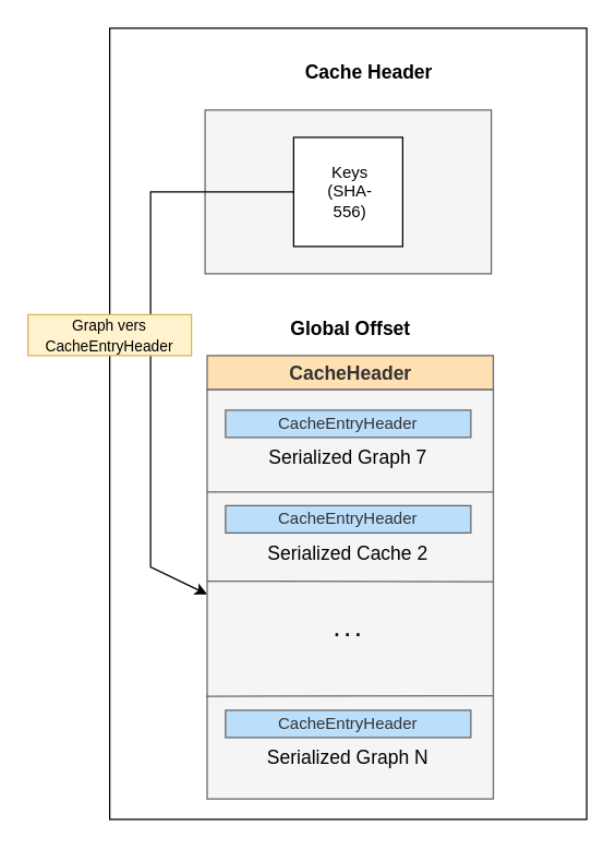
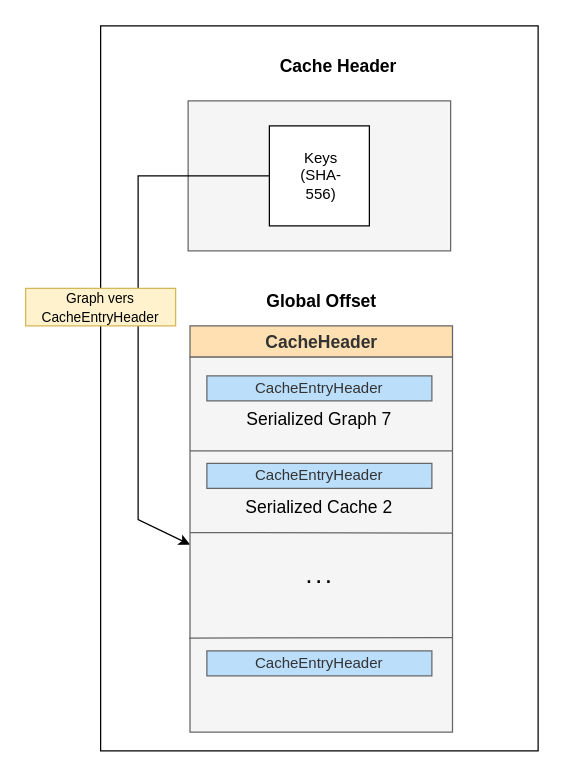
  <mxCell id="0" />
  <mxCell id="1" parent="0" />
  <mxCell id="2" value="" style="rounded=0;whiteSpace=wrap;html=1;" parent="1" vertex="1"><mxGeometry x="80" y="20" width="350" height="580" as="geometry" /></mxCell>
  <mxCell id="3" value="" style="rounded=0;whiteSpace=wrap;html=1;fillColor=#f5f5f5;fontColor=#333333;strokeColor=#666666;" parent="1" vertex="1"><mxGeometry x="150" y="80" width="210" height="120" as="geometry" /></mxCell>
  <mxCell id="4" value="&lt;b&gt;&lt;font style=&quot;font-size: 14px;&quot;&gt;&amp;nbsp;Cache Header&lt;/font&gt;&lt;/b&gt;&lt;div&gt;&lt;b&gt;&lt;font style=&quot;font-size: 14px;&quot;&gt;&lt;br&gt;&lt;/font&gt;&lt;/b&gt;&lt;/div&gt;" style="text;html=1;align=center;verticalAlign=middle;whiteSpace=wrap;rounded=0;" parent="1" vertex="1"><mxGeometry x="207" y="50" width="123" height="20" as="geometry" /></mxCell>
  <mxCell id="5" value="" style="whiteSpace=wrap;html=1;aspect=fixed;" parent="1" vertex="1"><mxGeometry x="215" y="100" width="80" height="80" as="geometry" /></mxCell>
  <mxCell id="6" value="Keys&lt;br&gt;(SHA-556)" style="text;html=1;align=center;verticalAlign=middle;whiteSpace=wrap;rounded=0;" parent="1" vertex="1"><mxGeometry x="228" y="120" width="57" height="40" as="geometry" /></mxCell>
  <mxCell id="7" value="" style="endArrow=classic;html=1;rounded=0;exitX=0;exitY=0.5;exitDx=0;exitDy=0;entryX=0;entryY=0.5;entryDx=0;entryDy=0;" parent="1" source="5" target="10" edge="1"><mxGeometry width="50" height="50" relative="1" as="geometry"><mxPoint x="210" y="330" as="sourcePoint" /><mxPoint x="70" y="300" as="targetPoint" /><Array as="points"><mxPoint x="110" y="140" /><mxPoint x="110" y="415" /></Array></mxGeometry></mxCell>
  <mxCell id="8" value="&lt;font style=&quot;font-size: 11px;&quot;&gt;Graph vers&lt;br&gt;CacheEntryHeader&lt;/font&gt;" style="text;html=1;align=center;verticalAlign=middle;whiteSpace=wrap;rounded=0;fillColor=#fff2cc;strokeColor=#d6b656;" parent="1" vertex="1"><mxGeometry x="20" y="230" width="120" height="30" as="geometry" /></mxCell>
  <mxCell id="9" value="&lt;b&gt;&lt;font style=&quot;font-size: 14px;&quot;&gt;CacheHeader&lt;/font&gt;&lt;/b&gt;" style="rounded=0;whiteSpace=wrap;html=1;fillColor=#ffe0b2;fontColor=#333333;strokeColor=#666666;" parent="1" vertex="1"><mxGeometry x="151.5" y="260" width="210" height="25" as="geometry" /></mxCell>
  <mxCell id="10" value="" style="rounded=0;whiteSpace=wrap;html=1;fillColor=#f5f5f5;fontColor=#333333;strokeColor=#666666;" parent="1" vertex="1"><mxGeometry x="151.5" y="285" width="210" height="300" as="geometry" /></mxCell>
  <mxCell id="11" value="&lt;font style=&quot;font-size: 12px;&quot;&gt;CacheEntryHeader&lt;/font&gt;" style="rounded=0;whiteSpace=wrap;html=1;fillColor=#bbdefb;fontColor=#333333;strokeColor=#666666;" parent="1" vertex="1"><mxGeometry x="165" y="300" width="180" height="20" as="geometry" /></mxCell>
  <mxCell id="12" value="&lt;font style=&quot;font-size: 14px;&quot;&gt;Serialized Graph 7&lt;/font&gt;" style="text;html=1;align=center;verticalAlign=middle;whiteSpace=wrap;rounded=0;" parent="1" vertex="1"><mxGeometry x="165" y="320" width="180" height="30" as="geometry" /></mxCell>
  <mxCell id="13" value="" style="endArrow=none;html=1;rounded=0;exitX=0;exitY=0.25;exitDx=0;exitDy=0;entryX=1;entryY=0.25;entryDx=0;entryDy=0;strokeColor=#666666;" parent="1" edge="1" target="10" source="10"><mxGeometry width="50" height="50" relative="1" as="geometry"><mxPoint x="165" y="360" as="sourcePoint" /><mxPoint x="345" y="360" as="targetPoint" /></mxGeometry></mxCell>
  <mxCell id="14" value="&lt;font style=&quot;font-size: 12px;&quot;&gt;CacheEntryHeader&lt;/font&gt;" style="rounded=0;whiteSpace=wrap;html=1;fillColor=#bbdefb;fontColor=#333333;strokeColor=#666666;" parent="1" vertex="1"><mxGeometry x="165" y="370" width="180" height="20" as="geometry" /></mxCell>
  <mxCell id="15" value="&lt;font style=&quot;font-size: 14px;&quot;&gt;Serialized Cache 2&lt;/font&gt;" style="text;html=1;align=center;verticalAlign=middle;whiteSpace=wrap;rounded=0;" parent="1" vertex="1"><mxGeometry x="165" y="390" width="180" height="30" as="geometry" /></mxCell>
  <mxCell id="16" value="" style="endArrow=none;html=1;rounded=0;exitX=0;exitY=0.468;exitDx=0;exitDy=0;entryX=1.002;entryY=0.469;entryDx=0;entryDy=0;strokeColor=#666666;exitPerimeter=0;entryPerimeter=0;" parent="1" edge="1" target="10" source="10"><mxGeometry width="50" height="50" relative="1" as="geometry"><mxPoint x="165" y="430" as="sourcePoint" /><mxPoint x="345" y="430" as="targetPoint" /></mxGeometry></mxCell>
  <mxCell id="17" value="&lt;font style=&quot;font-size: 14px;&quot;&gt;&lt;b style=&quot;&quot;&gt;. . .&lt;/b&gt;&lt;/font&gt;" style="text;html=1;align=center;verticalAlign=middle;whiteSpace=wrap;rounded=0;" parent="1" vertex="1"><mxGeometry x="225" y="446" width="60" height="30" as="geometry" /></mxCell>
  <mxCell id="18" value="" style="endArrow=none;html=1;rounded=0;exitX=-0.004;exitY=0.649;exitDx=0;exitDy=0;entryX=0.999;entryY=0.648;entryDx=0;entryDy=0;strokeColor=#666666;exitPerimeter=0;entryPerimeter=0;" parent="1" edge="1"><mxGeometry width="50" height="50" relative="1" as="geometry"><mxPoint x="150.66" y="509.7" as="sourcePoint" /><mxPoint x="361.29" y="509.4" as="targetPoint" /></mxGeometry></mxCell>
  <mxCell id="19" value="&lt;font style=&quot;font-size: 12px;&quot;&gt;CacheEntryHeader&lt;/font&gt;" style="rounded=0;whiteSpace=wrap;html=1;fillColor=#bbdefb;fontColor=#333333;strokeColor=#666666;" parent="1" vertex="1"><mxGeometry x="165" y="520" width="180" height="20" as="geometry" /></mxCell>
- <mxCell id="20" value="&lt;font style=&quot;font-size: 14px;&quot;&gt;Serialized Graph N&lt;/font&gt;" style="text;html=1;align=center;verticalAlign=middle;whiteSpace=wrap;rounded=0;" parent="1" vertex="1"><mxGeometry x="165" y="540" width="180" height="30" as="geometry" /></mxCell>
  <mxCell id="21" value="&lt;b&gt;&lt;font style=&quot;font-size: 14px;&quot;&gt;Global Offset&lt;/font&gt;&lt;/b&gt;" style="text;html=1;align=center;verticalAlign=middle;whiteSpace=wrap;rounded=0;" parent="1" vertex="1"><mxGeometry x="194" y="230" width="126" height="20" as="geometry" /></mxCell>
